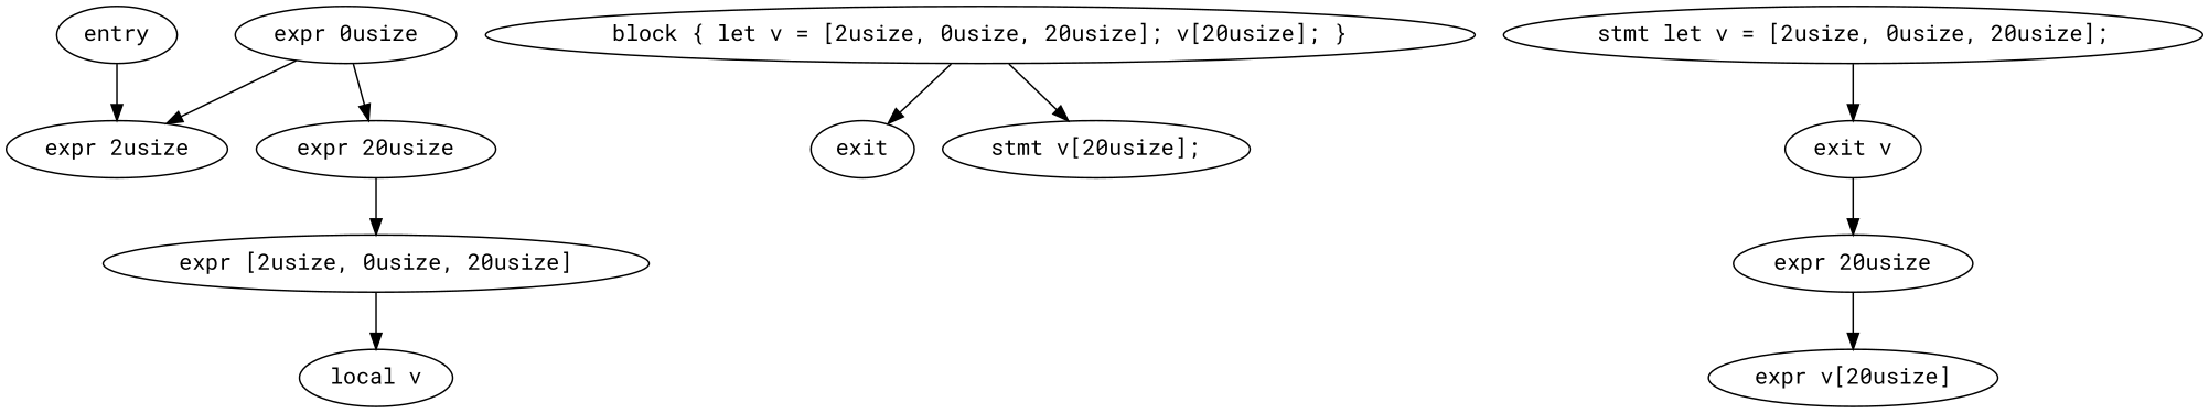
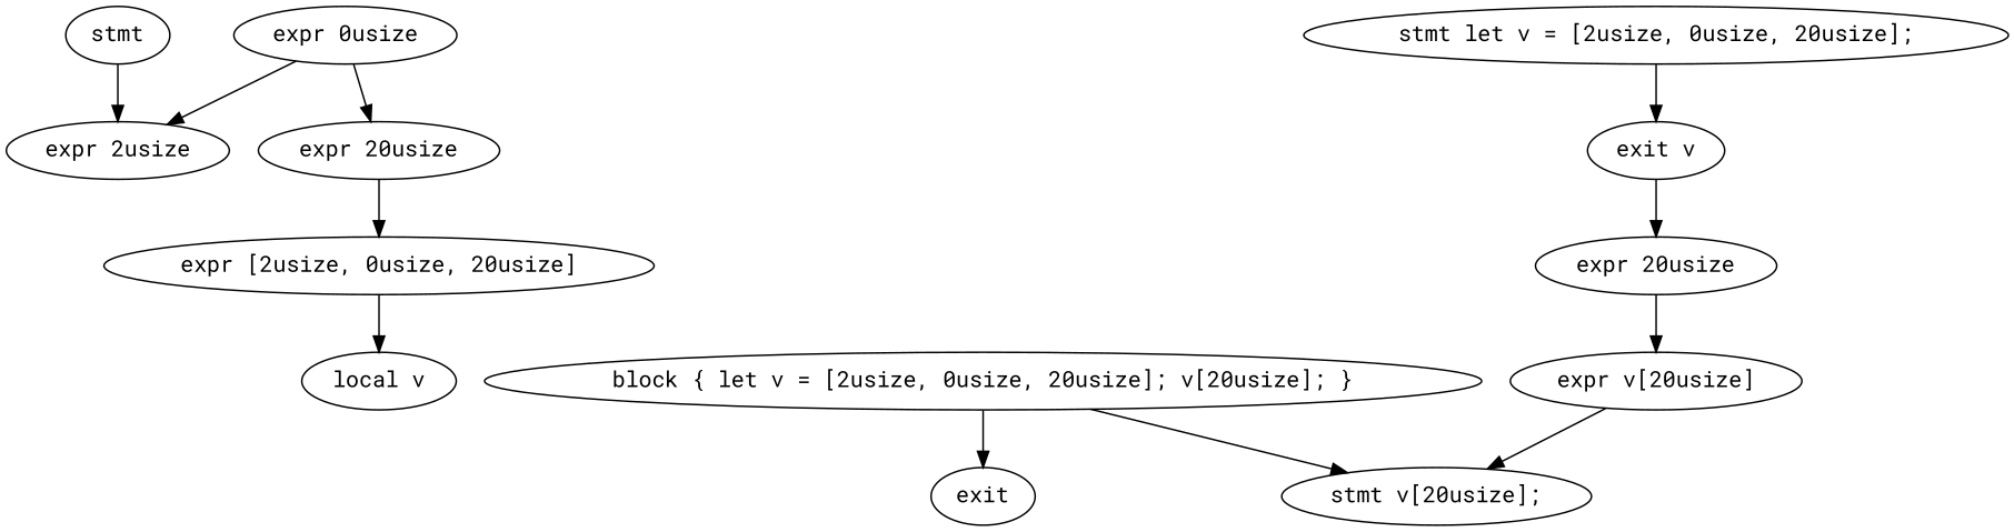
  digraph {
    fontname="Roboto Mono"
    node [fontname="Roboto Mono"]
    edge [fontname="Roboto Mono"]
-   n1 [label=entry]
+   n1 [label=stmt]
    n2 [label="expr 2usize"]
    n3 [label=exit]
    n4 [label="expr 0usize"]
    n5 [label="expr 20usize"]
    n6 [label="expr [2usize, 0usize, 20usize]"]
    n7 [label="local v"]
    n8 [label="stmt let v = [2usize, 0usize, 20usize];"]
    n9 [label="exit v"]
    n10 [label="expr 20usize"]
    n11 [label="expr v[20usize]"]
    n12 [label="stmt v[20usize];"]
    n13 [label="block { let v = [2usize, 0usize, 20usize]; v[20usize]; }"]
    n1 -> n2
    n4 -> n2
    n4 -> n5
    n5 -> n6
    n6 -> n7
    n8 -> n9
    n9 -> n10
    n10 -> n11
+   n11 -> n12
    n13 -> n3
    n13 -> n12
  }
